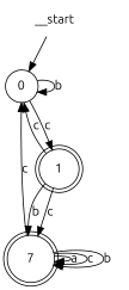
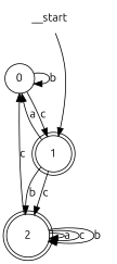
  digraph {
    fontname=Ubuntu
    node [fontname=Ubuntu shape=doublecircle]
    edge [fontname=Ubuntu]
    __start [shape=none]
    n2 [label=0 shape=circle]
    n3 [label=1]
-   n4 [label=7]
-   __start -> n2
+   n4 [label=2]
+   __start -> n3
    n2 -> n2 [label=b]
    n2 -> n3 [label=c]
-   n3 -> n2 [label=c]
+   n3 -> n2 [label=a]
    n3 -> n4 [label=c]
    n3 -> n4 [label=b]
    n4 -> n2 [label=c]
    n4 -> n4 [label=a]
    n4 -> n4 [label=c]
    n4 -> n4 [label=b]
  }
